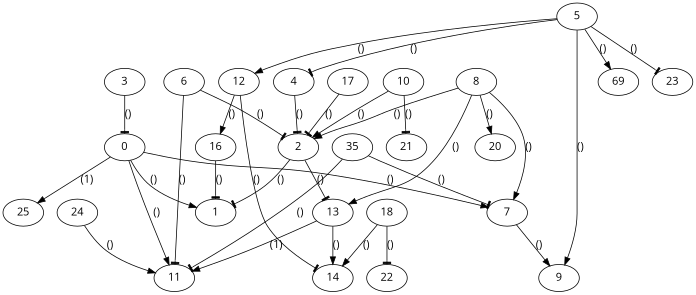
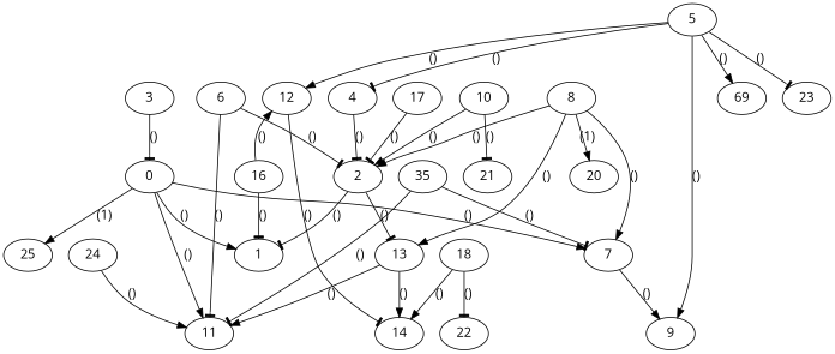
  digraph {
    fontname="Open Sans"
    node [fontname="Open Sans"]
    edge [arrowhead=normal fontname="Open Sans"]
    n1 [label=0]
    n2 [label=1]
    n3 [label=7]
    n4 [label=11]
    n5 [label=25]
    n6 [label=9]
    n7 [label=2]
    n8 [label=13]
    n9 [label=14]
    n10 [label=3]
    n11 [label=4]
    n12 [label=5]
    n13 [label=12]
    n14 [label=69]
    n15 [label=23]
    n16 [label=16]
    n17 [label=6]
    n18 [label=8]
    n19 [label=20]
    n20 [label=10]
    n21 [label=21]
    n22 [label=35]
    n23 [label=17]
    n24 [label=18]
    n25 [label=22]
    n26 [label=24]
    n1 -> n2 [label="()"]
    n1 -> n3 [label="()"]
    n1 -> n4 [label="()"]
    n1 -> n5 [label="(1)"]
    n3 -> n6 [label="()"]
    n7 -> n2 [arrowhead=tee label="()"]
    n7 -> n8 [arrowhead=tee label="()"]
-   n8 -> n4 [label="(1)"]
+   n8 -> n4 [label="()"]
    n8 -> n9 [label="()"]
    n10 -> n1 [arrowhead=tee label="()"]
    n11 -> n7 [arrowhead=tee label="()"]
    n12 -> n6 [label="()"]
    n12 -> n11 [arrowhead=tee label="()"]
    n12 -> n13 [label="()"]
    n12 -> n14 [label="()"]
    n12 -> n15 [arrowhead=tee label="()"]
    n13 -> n9 [arrowhead=tee label="()"]
-   n13 -> n16 [label="()"]
+   n16 -> n13 [label="()"]
    n16 -> n2 [arrowhead=tee label="()"]
    n17 -> n4 [arrowhead=tee label="()"]
    n17 -> n7 [arrowhead=tee label="()"]
    n18 -> n3 [label="()"]
    n18 -> n7 [label="()"]
    n18 -> n8 [label="()"]
-   n18 -> n19 [label="()"]
+   n18 -> n19 [label="(1)"]
    n20 -> n7 [label="()"]
    n20 -> n21 [arrowhead=tee label="()"]
    n22 -> n3 [arrowhead=tee label="()"]
    n22 -> n4 [arrowhead=tee label="()"]
    n23 -> n7 [arrowhead=tee label="()"]
    n24 -> n9 [label="()"]
    n24 -> n25 [arrowhead=tee label="()"]
    n26 -> n4 [label="()"]
  }
